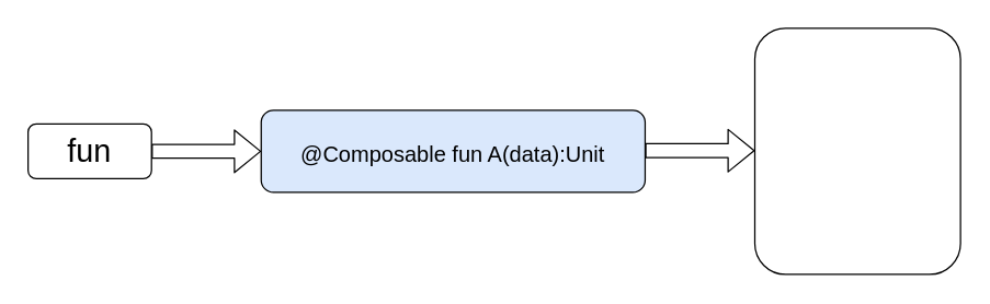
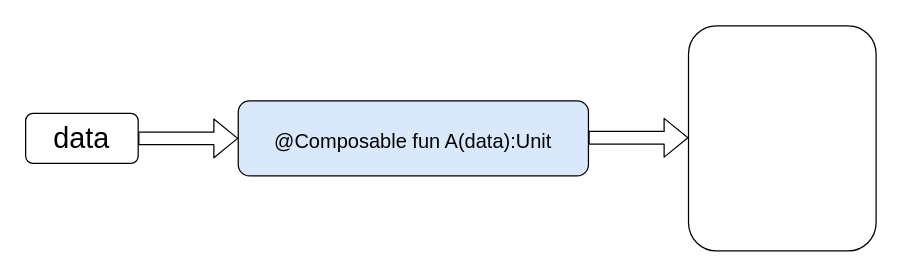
  <mxCell id="0" />
  <mxCell id="1" parent="0" />
- <mxCell id="2" value="&lt;font style=&quot;font-size: 23px;&quot;&gt;fun&lt;/font&gt;" style="rounded=1;whiteSpace=wrap;html=1;" vertex="1" parent="1"><mxGeometry x="20" y="90" width="90" height="40" as="geometry" /></mxCell>
+ <mxCell id="2" value="&lt;font style=&quot;font-size: 23px;&quot;&gt;data&lt;/font&gt;" style="rounded=1;whiteSpace=wrap;html=1;" vertex="1" parent="1"><mxGeometry x="20" y="90" width="90" height="40" as="geometry" /></mxCell>
  <mxCell id="3" value="" style="shape=flexArrow;endArrow=classic;html=1;fontSize=23;" edge="1" parent="1"><mxGeometry width="50" height="50" relative="1" as="geometry"><mxPoint x="110" y="110" as="sourcePoint" /><mxPoint x="190" y="110" as="targetPoint" /></mxGeometry></mxCell>
  <mxCell id="4" value="&lt;font style=&quot;font-size: 16px;&quot;&gt;@Composable fun A(data):Unit&lt;/font&gt;" style="rounded=1;whiteSpace=wrap;html=1;fontSize=23;fillColor=#dae8fc;" vertex="1" parent="1"><mxGeometry x="190" y="80" width="280" height="60" as="geometry" /></mxCell>
  <mxCell id="5" value="" style="shape=flexArrow;endArrow=classic;html=1;fontSize=23;" edge="1" parent="1"><mxGeometry width="50" height="50" relative="1" as="geometry"><mxPoint x="470" y="109.5" as="sourcePoint" /><mxPoint x="550" y="109.5" as="targetPoint" /></mxGeometry></mxCell>
  <mxCell id="6" value="" style="rounded=1;whiteSpace=wrap;html=1;fontSize=16;" vertex="1" parent="1"><mxGeometry x="550" y="20" width="150" height="180" as="geometry" /></mxCell>
